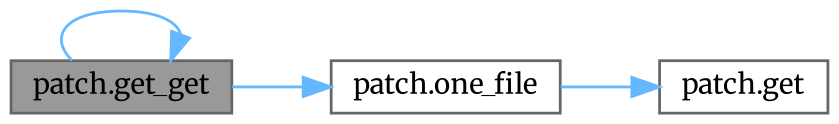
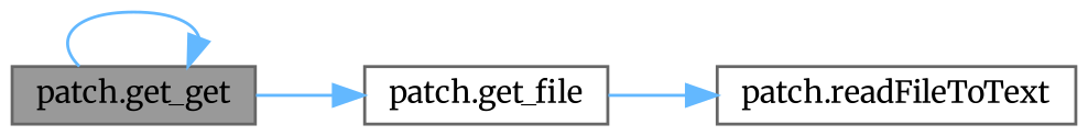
  digraph {
    fontname=Merriweather
    rankdir=LR
    node [color=grey40 fillcolor=white fontname=Merriweather fontsize=10 shape=box style=filled]
    edge [color=steelblue1 fontname=Merriweather fontsize=10 labelfontname=Helvetica labelfontsize=10 style=solid]
    n1 [color=gray40 fillcolor=grey60 fontcolor=black height=0.2 label="patch.get_get" width=0.4]
-   n2 [height=0.2 label="patch.one_file" width=0.4]
-   n3 [height=0.2 label="patch.get" width=0.4]
+   n2 [height=0.2 label="patch.get_file" width=0.4]
+   n3 [height=0.2 label="patch.readFileToText" width=0.4]
    n1 -> n1
    n1 -> n2
    n2 -> n3
  }
